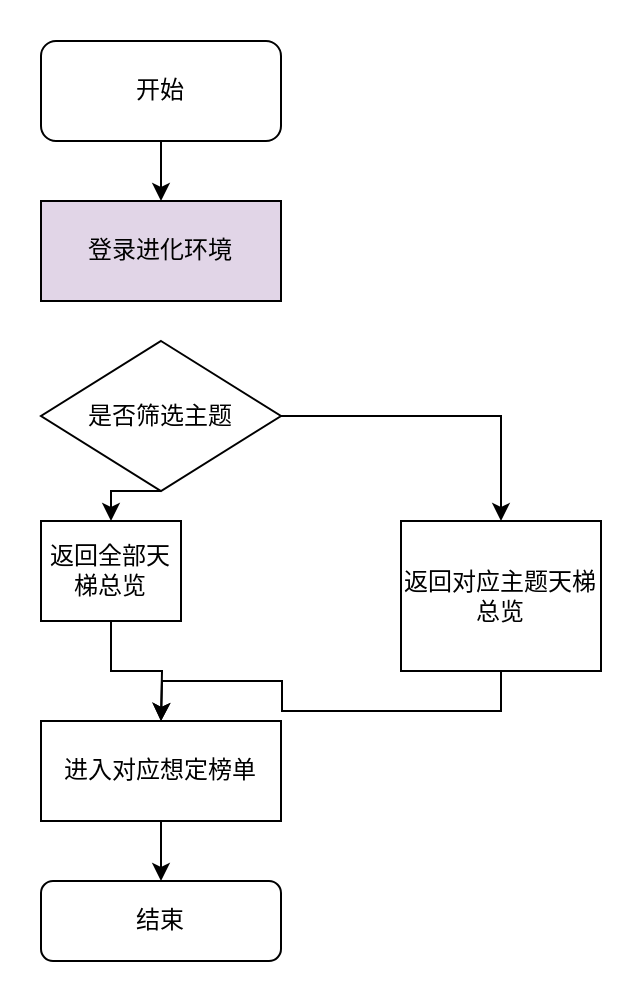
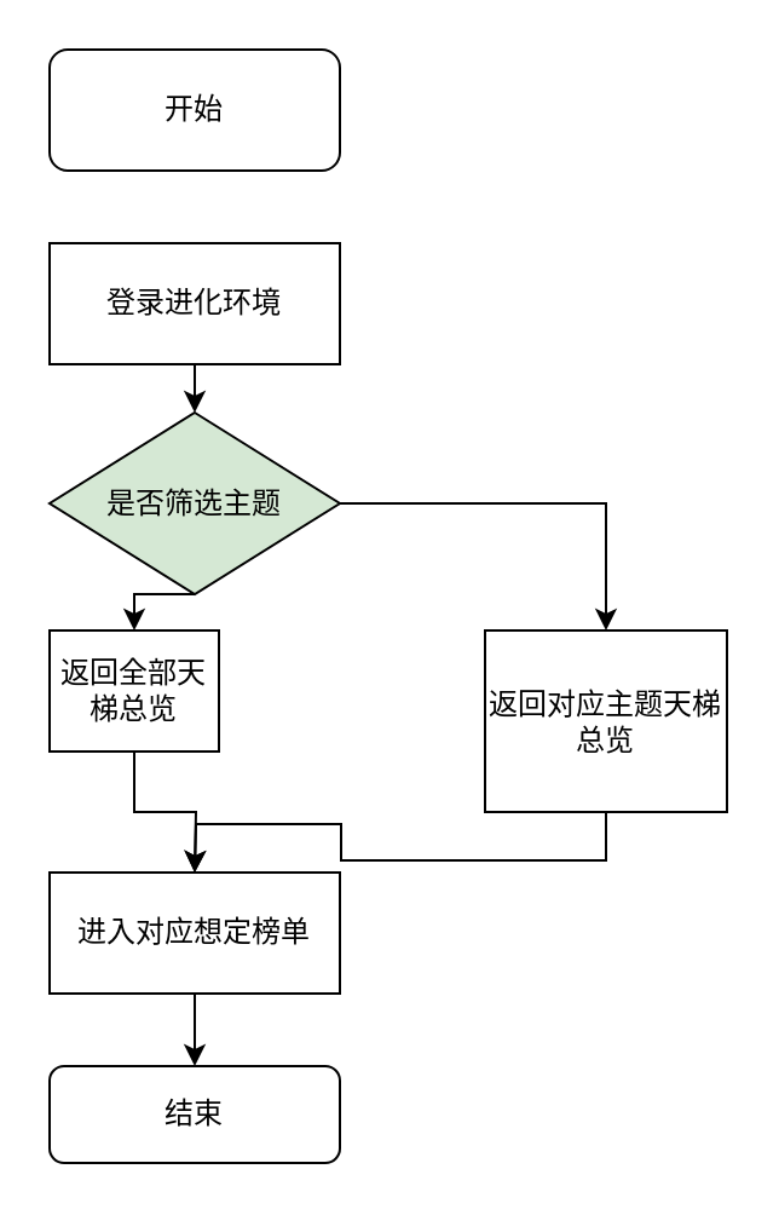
  <mxCell id="0" />
  <mxCell id="1" parent="0" />
- <mxCell id="2" style="edgeStyle=orthogonalEdgeStyle;rounded=0;orthogonalLoop=1;jettySize=auto;html=1;exitX=0.5;exitY=1;exitDx=0;exitDy=0;entryX=0.5;entryY=0;entryDx=0;entryDy=0;" edge="1" parent="1" source="3" target="5"><mxGeometry relative="1" as="geometry" /></mxCell>
  <mxCell id="3" value="开始" style="rounded=1;whiteSpace=wrap;html=1;" vertex="1" parent="1"><mxGeometry x="20" y="20" width="120" height="50" as="geometry" /></mxCell>
- <mxCell id="5" value="登录进化环境" style="rounded=0;whiteSpace=wrap;html=1;fillColor=#e1d5e7;" vertex="1" parent="1"><mxGeometry x="20" y="100" width="120" height="50" as="geometry" /></mxCell>
+ <mxCell id="4" style="edgeStyle=orthogonalEdgeStyle;rounded=0;orthogonalLoop=1;jettySize=auto;html=1;exitX=0.5;exitY=1;exitDx=0;exitDy=0;entryX=0.5;entryY=0;entryDx=0;entryDy=0;" edge="1" parent="1" source="5" target="8"><mxGeometry relative="1" as="geometry" /></mxCell>
+ <mxCell id="5" value="登录进化环境" style="rounded=0;whiteSpace=wrap;html=1;" vertex="1" parent="1"><mxGeometry x="20" y="100" width="120" height="50" as="geometry" /></mxCell>
  <mxCell id="6" style="edgeStyle=orthogonalEdgeStyle;rounded=0;orthogonalLoop=1;jettySize=auto;html=1;exitX=0.5;exitY=1;exitDx=0;exitDy=0;entryX=0.5;entryY=0;entryDx=0;entryDy=0;" edge="1" parent="1" source="8" target="10"><mxGeometry relative="1" as="geometry" /></mxCell>
  <mxCell id="7" style="edgeStyle=orthogonalEdgeStyle;rounded=0;orthogonalLoop=1;jettySize=auto;html=1;exitX=1;exitY=0.5;exitDx=0;exitDy=0;entryX=0.5;entryY=0;entryDx=0;entryDy=0;" edge="1" parent="1" source="8" target="12"><mxGeometry relative="1" as="geometry" /></mxCell>
- <mxCell id="8" value="是否筛选主题" style="rhombus;whiteSpace=wrap;html=1;" vertex="1" parent="1"><mxGeometry x="20" y="170" width="120" height="75" as="geometry" /></mxCell>
+ <mxCell id="8" value="是否筛选主题" style="rhombus;whiteSpace=wrap;html=1;fillColor=#d5e8d4;" vertex="1" parent="1"><mxGeometry x="20" y="170" width="120" height="75" as="geometry" /></mxCell>
  <mxCell id="9" style="edgeStyle=orthogonalEdgeStyle;rounded=0;orthogonalLoop=1;jettySize=auto;html=1;exitX=0.5;exitY=1;exitDx=0;exitDy=0;entryX=0.5;entryY=0;entryDx=0;entryDy=0;" edge="1" parent="1" source="10"><mxGeometry relative="1" as="geometry"><mxPoint x="80" y="360" as="targetPoint" /></mxGeometry></mxCell>
  <mxCell id="10" value="返回全部天梯总览" style="rounded=0;whiteSpace=wrap;html=1;" vertex="1" parent="1"><mxGeometry x="20" y="260" width="70" height="50" as="geometry" /></mxCell>
  <mxCell id="11" style="edgeStyle=orthogonalEdgeStyle;rounded=0;orthogonalLoop=1;jettySize=auto;html=1;exitX=0.5;exitY=1;exitDx=0;exitDy=0;entryX=0.5;entryY=0;entryDx=0;entryDy=0;" edge="1" parent="1" source="12"><mxGeometry relative="1" as="geometry"><mxPoint x="80" y="360" as="targetPoint" /></mxGeometry></mxCell>
  <mxCell id="12" value="返回对应主题天梯总览" style="rounded=0;whiteSpace=wrap;html=1;" vertex="1" parent="1"><mxGeometry x="200" y="260" width="100" height="75" as="geometry" /></mxCell>
  <mxCell id="13" style="edgeStyle=orthogonalEdgeStyle;rounded=0;orthogonalLoop=1;jettySize=auto;html=1;exitX=0.5;exitY=1;exitDx=0;exitDy=0;entryX=0.5;entryY=0;entryDx=0;entryDy=0;" edge="1" parent="1" source="14" target="15"><mxGeometry relative="1" as="geometry" /></mxCell>
  <mxCell id="14" value="进入对应想定榜单" style="rounded=0;whiteSpace=wrap;html=1;" vertex="1" parent="1"><mxGeometry x="20" y="360" width="120" height="50" as="geometry" /></mxCell>
  <mxCell id="15" value="结束" style="rounded=1;whiteSpace=wrap;html=1;" vertex="1" parent="1"><mxGeometry x="20" y="440" width="120" height="40" as="geometry" /></mxCell>
